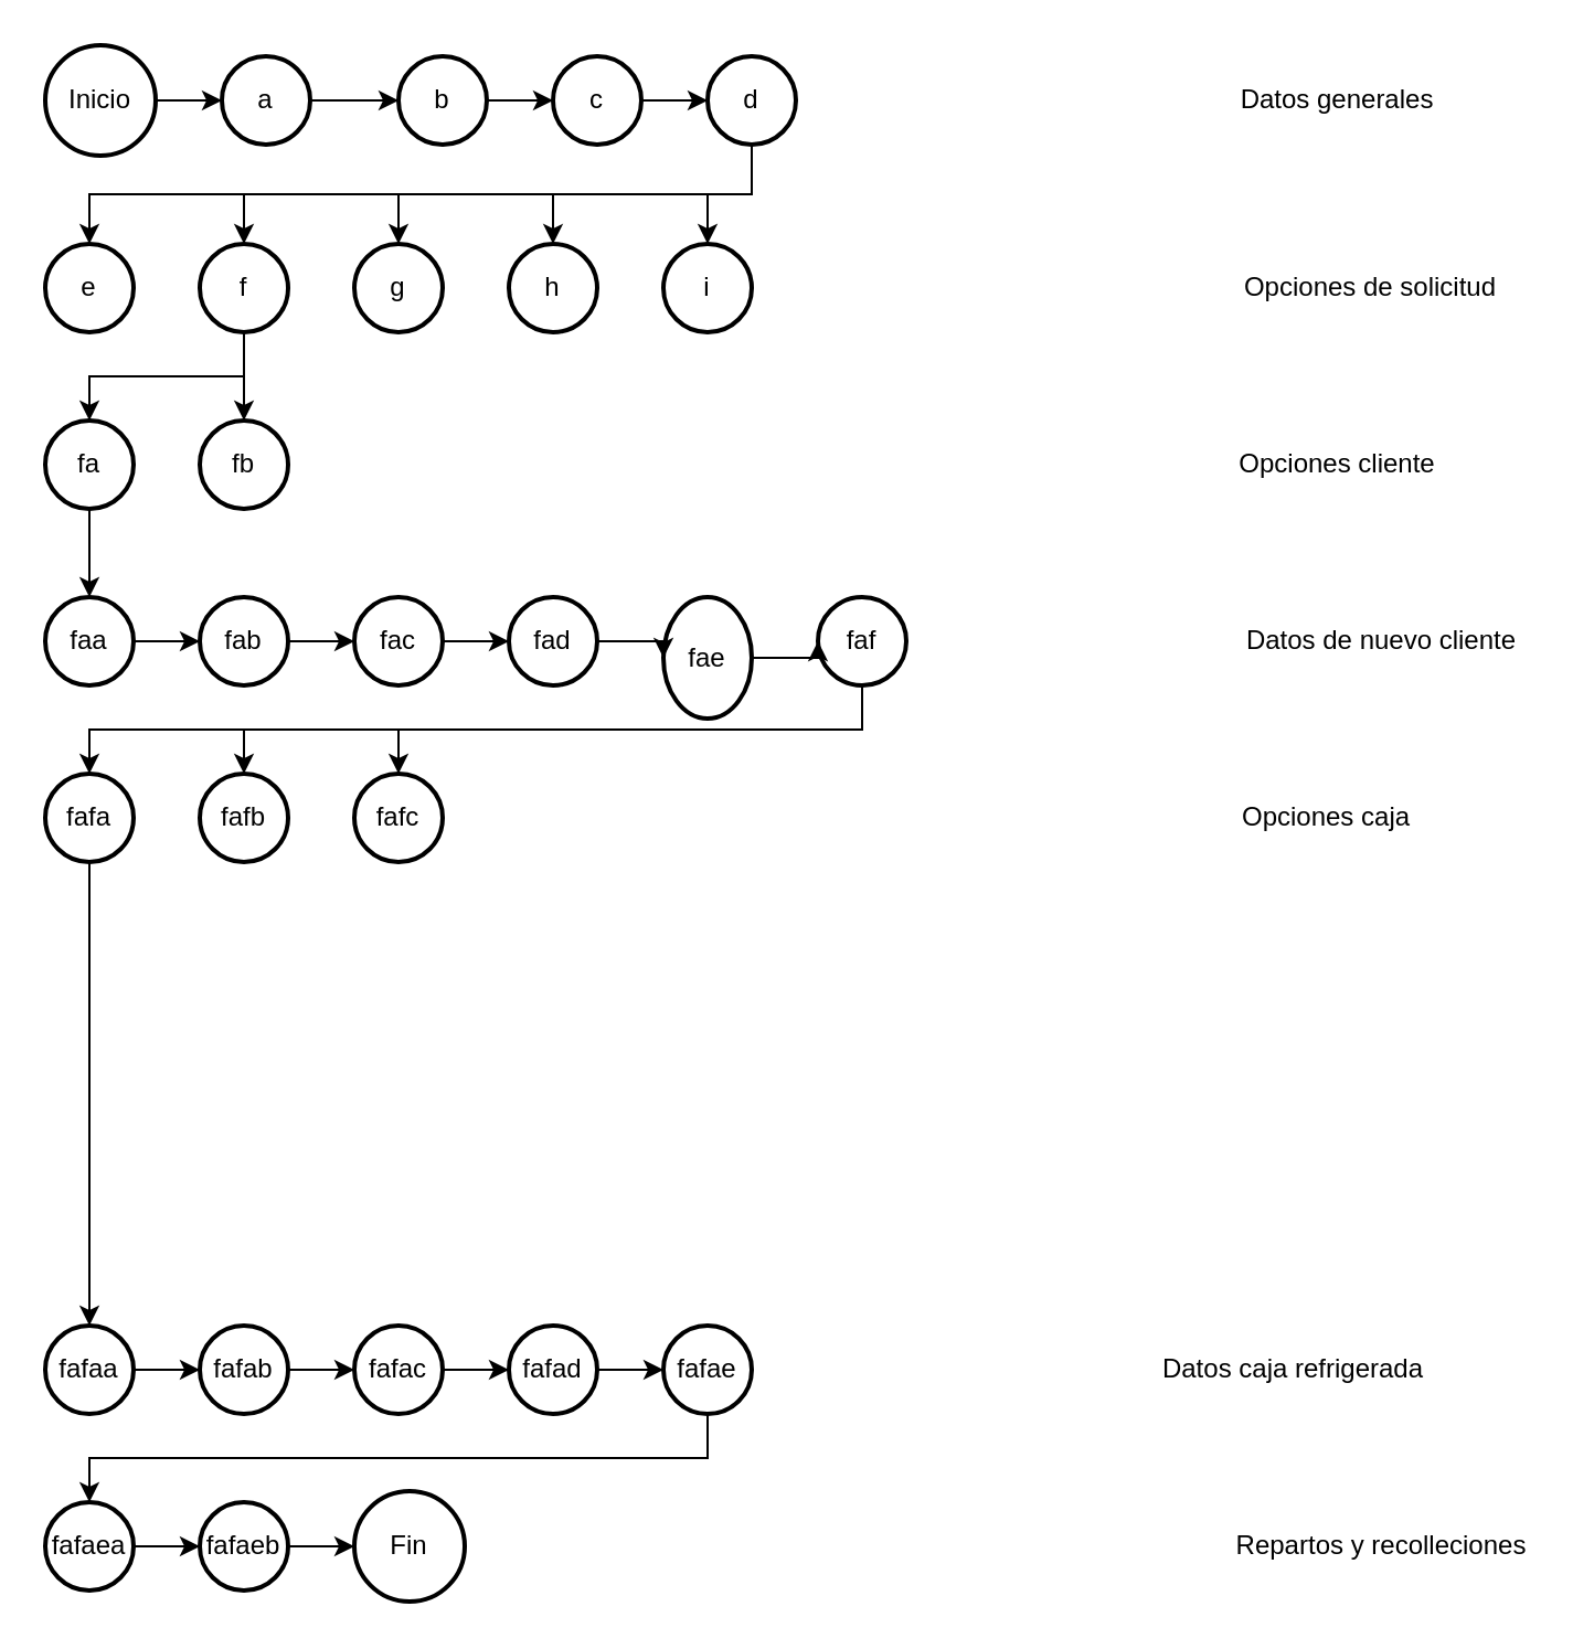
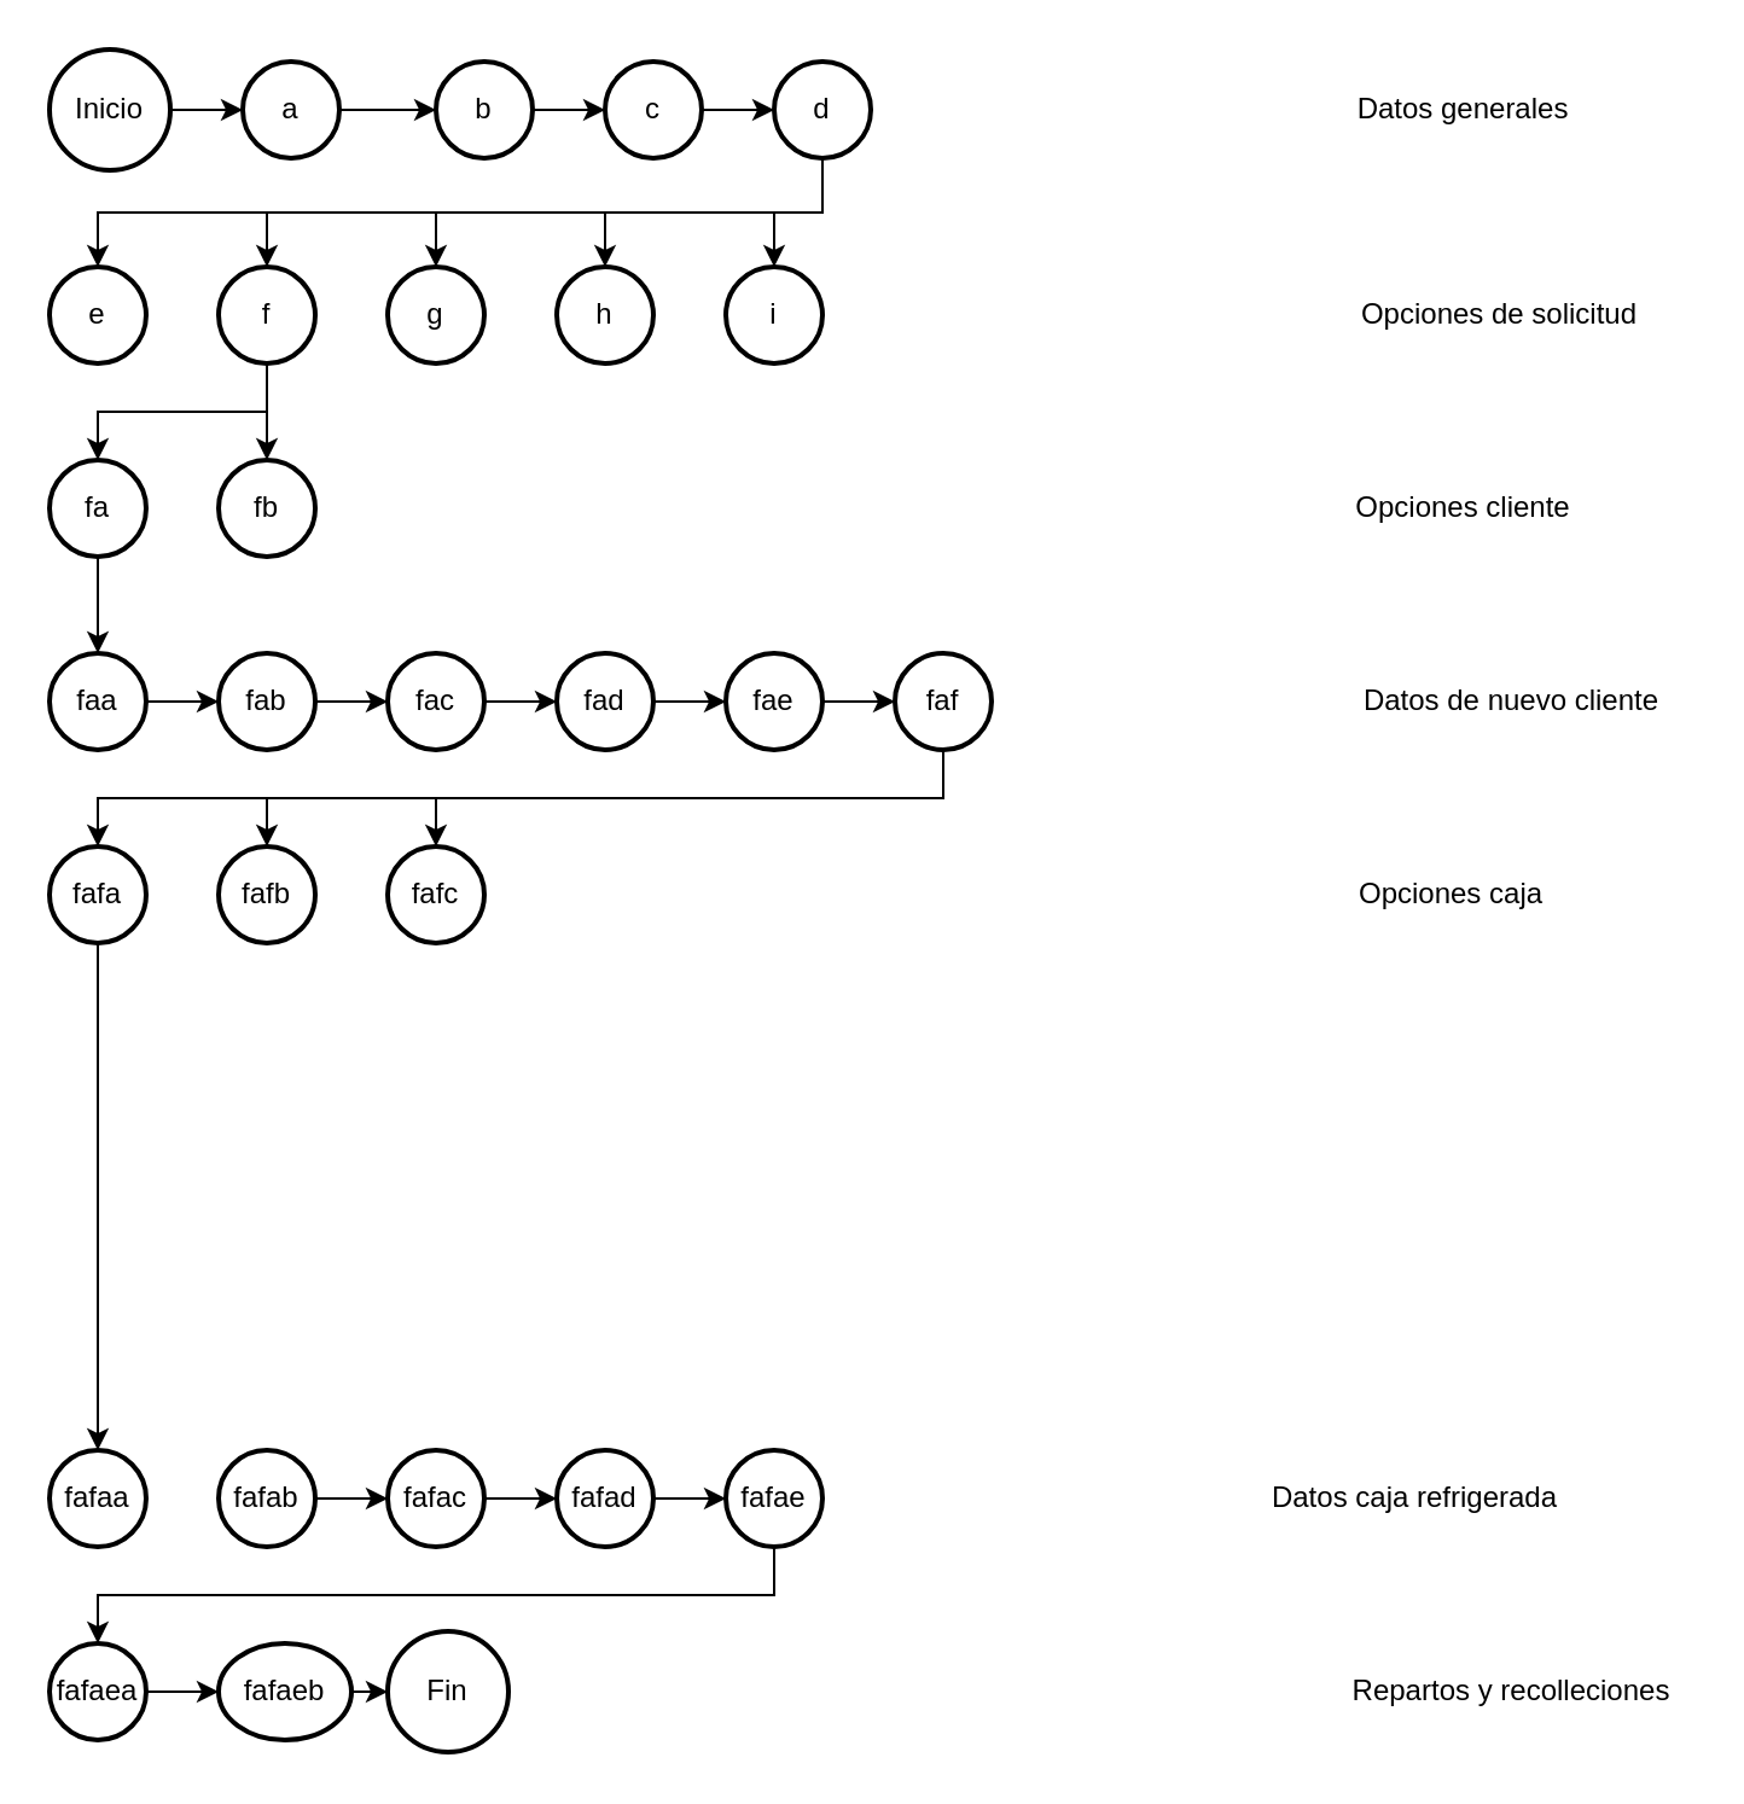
  <mxCell id="0" />
  <mxCell id="1" parent="0" />
  <mxCell id="2" value="Inicio" style="strokeWidth=2;html=1;shape=mxgraph.flowchart.start_2;whiteSpace=wrap;" vertex="1" parent="1"><mxGeometry x="20" y="20" width="50" height="50" as="geometry" /></mxCell>
  <mxCell id="3" value="a" style="strokeWidth=2;html=1;shape=mxgraph.flowchart.start_2;whiteSpace=wrap;" vertex="1" parent="1"><mxGeometry x="100" y="25" width="40" height="40" as="geometry" /></mxCell>
  <mxCell id="4" value="b" style="strokeWidth=2;html=1;shape=mxgraph.flowchart.start_2;whiteSpace=wrap;" vertex="1" parent="1"><mxGeometry x="180" y="25" width="40" height="40" as="geometry" /></mxCell>
  <mxCell id="5" value="c" style="strokeWidth=2;html=1;shape=mxgraph.flowchart.start_2;whiteSpace=wrap;" vertex="1" parent="1"><mxGeometry x="250" y="25" width="40" height="40" as="geometry" /></mxCell>
  <mxCell id="6" value="d" style="strokeWidth=2;html=1;shape=mxgraph.flowchart.start_2;whiteSpace=wrap;" vertex="1" parent="1"><mxGeometry x="320" y="25" width="40" height="40" as="geometry" /></mxCell>
  <mxCell id="7" style="edgeStyle=orthogonalEdgeStyle;rounded=0;orthogonalLoop=1;jettySize=auto;html=1;exitX=1;exitY=0.5;exitDx=0;exitDy=0;exitPerimeter=0;entryX=0;entryY=0.5;entryDx=0;entryDy=0;entryPerimeter=0;" edge="1" parent="1" source="2" target="3"><mxGeometry relative="1" as="geometry" /></mxCell>
  <mxCell id="8" style="edgeStyle=orthogonalEdgeStyle;rounded=0;orthogonalLoop=1;jettySize=auto;html=1;exitX=1;exitY=0.5;exitDx=0;exitDy=0;exitPerimeter=0;entryX=0;entryY=0.5;entryDx=0;entryDy=0;entryPerimeter=0;" edge="1" parent="1" source="3" target="4"><mxGeometry relative="1" as="geometry" /></mxCell>
  <mxCell id="9" style="edgeStyle=orthogonalEdgeStyle;rounded=0;orthogonalLoop=1;jettySize=auto;html=1;exitX=1;exitY=0.5;exitDx=0;exitDy=0;exitPerimeter=0;entryX=0;entryY=0.5;entryDx=0;entryDy=0;entryPerimeter=0;" edge="1" parent="1" source="4" target="5"><mxGeometry relative="1" as="geometry" /></mxCell>
  <mxCell id="10" style="edgeStyle=orthogonalEdgeStyle;rounded=0;orthogonalLoop=1;jettySize=auto;html=1;exitX=1;exitY=0.5;exitDx=0;exitDy=0;exitPerimeter=0;entryX=0;entryY=0.5;entryDx=0;entryDy=0;entryPerimeter=0;" edge="1" parent="1" source="5" target="6"><mxGeometry relative="1" as="geometry" /></mxCell>
  <mxCell id="11" value="e" style="strokeWidth=2;html=1;shape=mxgraph.flowchart.start_2;whiteSpace=wrap;" vertex="1" parent="1"><mxGeometry x="20" y="110" width="40" height="40" as="geometry" /></mxCell>
  <mxCell id="12" value="f" style="strokeWidth=2;html=1;shape=mxgraph.flowchart.start_2;whiteSpace=wrap;" vertex="1" parent="1"><mxGeometry x="90" y="110" width="40" height="40" as="geometry" /></mxCell>
  <mxCell id="13" value="g" style="strokeWidth=2;html=1;shape=mxgraph.flowchart.start_2;whiteSpace=wrap;" vertex="1" parent="1"><mxGeometry x="160" y="110" width="40" height="40" as="geometry" /></mxCell>
  <mxCell id="14" value="h" style="strokeWidth=2;html=1;shape=mxgraph.flowchart.start_2;whiteSpace=wrap;" vertex="1" parent="1"><mxGeometry x="230" y="110" width="40" height="40" as="geometry" /></mxCell>
  <mxCell id="15" value="i" style="strokeWidth=2;html=1;shape=mxgraph.flowchart.start_2;whiteSpace=wrap;" vertex="1" parent="1"><mxGeometry x="300" y="110" width="40" height="40" as="geometry" /></mxCell>
  <mxCell id="16" style="edgeStyle=orthogonalEdgeStyle;rounded=0;orthogonalLoop=1;jettySize=auto;html=1;exitX=0.5;exitY=1;exitDx=0;exitDy=0;exitPerimeter=0;entryX=0.5;entryY=0;entryDx=0;entryDy=0;entryPerimeter=0;" edge="1" parent="1" source="6" target="11"><mxGeometry relative="1" as="geometry" /></mxCell>
  <mxCell id="17" style="edgeStyle=orthogonalEdgeStyle;rounded=0;orthogonalLoop=1;jettySize=auto;html=1;exitX=0.5;exitY=1;exitDx=0;exitDy=0;exitPerimeter=0;entryX=0.5;entryY=0;entryDx=0;entryDy=0;entryPerimeter=0;" edge="1" parent="1" source="6" target="12"><mxGeometry relative="1" as="geometry" /></mxCell>
  <mxCell id="18" style="edgeStyle=orthogonalEdgeStyle;rounded=0;orthogonalLoop=1;jettySize=auto;html=1;exitX=0.5;exitY=1;exitDx=0;exitDy=0;exitPerimeter=0;entryX=0.5;entryY=0;entryDx=0;entryDy=0;entryPerimeter=0;" edge="1" parent="1" source="6" target="13"><mxGeometry relative="1" as="geometry" /></mxCell>
  <mxCell id="19" style="edgeStyle=orthogonalEdgeStyle;rounded=0;orthogonalLoop=1;jettySize=auto;html=1;exitX=0.5;exitY=1;exitDx=0;exitDy=0;exitPerimeter=0;entryX=0.5;entryY=0;entryDx=0;entryDy=0;entryPerimeter=0;" edge="1" parent="1" source="6" target="14"><mxGeometry relative="1" as="geometry" /></mxCell>
  <mxCell id="20" style="edgeStyle=orthogonalEdgeStyle;rounded=0;orthogonalLoop=1;jettySize=auto;html=1;exitX=0.5;exitY=1;exitDx=0;exitDy=0;exitPerimeter=0;entryX=0.5;entryY=0;entryDx=0;entryDy=0;entryPerimeter=0;" edge="1" parent="1" source="6" target="15"><mxGeometry relative="1" as="geometry" /></mxCell>
  <mxCell id="21" value="fa" style="strokeWidth=2;html=1;shape=mxgraph.flowchart.start_2;whiteSpace=wrap;" vertex="1" parent="1"><mxGeometry x="20" y="190" width="40" height="40" as="geometry" /></mxCell>
  <mxCell id="22" value="fb" style="strokeWidth=2;html=1;shape=mxgraph.flowchart.start_2;whiteSpace=wrap;" vertex="1" parent="1"><mxGeometry x="90" y="190" width="40" height="40" as="geometry" /></mxCell>
  <mxCell id="23" value="Datos generales" style="text;html=1;align=center;verticalAlign=middle;resizable=0;points=[];autosize=1;strokeColor=none;fillColor=none;" vertex="1" parent="1"><mxGeometry x="550" y="30" width="110" height="30" as="geometry" /></mxCell>
  <mxCell id="24" value="Opciones de solicitud" style="text;html=1;align=center;verticalAlign=middle;resizable=0;points=[];autosize=1;strokeColor=none;fillColor=none;" vertex="1" parent="1"><mxGeometry x="550" y="115" width="140" height="30" as="geometry" /></mxCell>
  <mxCell id="25" value="Opciones cliente" style="text;html=1;align=center;verticalAlign=middle;resizable=0;points=[];autosize=1;strokeColor=none;fillColor=none;" vertex="1" parent="1"><mxGeometry x="550" y="195" width="110" height="30" as="geometry" /></mxCell>
  <mxCell id="26" style="edgeStyle=orthogonalEdgeStyle;rounded=0;orthogonalLoop=1;jettySize=auto;html=1;exitX=0.5;exitY=1;exitDx=0;exitDy=0;exitPerimeter=0;entryX=0.5;entryY=0;entryDx=0;entryDy=0;entryPerimeter=0;" edge="1" parent="1" source="12" target="21"><mxGeometry relative="1" as="geometry"><Array as="points"><mxPoint x="110" y="170" /><mxPoint x="40" y="170" /></Array></mxGeometry></mxCell>
  <mxCell id="27" style="edgeStyle=orthogonalEdgeStyle;rounded=0;orthogonalLoop=1;jettySize=auto;html=1;exitX=0.5;exitY=1;exitDx=0;exitDy=0;exitPerimeter=0;entryX=0.5;entryY=0;entryDx=0;entryDy=0;entryPerimeter=0;" edge="1" parent="1" source="12" target="22"><mxGeometry relative="1" as="geometry" /></mxCell>
  <mxCell id="28" value="faa" style="strokeWidth=2;html=1;shape=mxgraph.flowchart.start_2;whiteSpace=wrap;" vertex="1" parent="1"><mxGeometry x="20" y="270" width="40" height="40" as="geometry" /></mxCell>
  <mxCell id="29" value="fab" style="strokeWidth=2;html=1;shape=mxgraph.flowchart.start_2;whiteSpace=wrap;" vertex="1" parent="1"><mxGeometry x="90" y="270" width="40" height="40" as="geometry" /></mxCell>
  <mxCell id="30" value="fac" style="strokeWidth=2;html=1;shape=mxgraph.flowchart.start_2;whiteSpace=wrap;" vertex="1" parent="1"><mxGeometry x="160" y="270" width="40" height="40" as="geometry" /></mxCell>
  <mxCell id="31" value="fad" style="strokeWidth=2;html=1;shape=mxgraph.flowchart.start_2;whiteSpace=wrap;" vertex="1" parent="1"><mxGeometry x="230" y="270" width="40" height="40" as="geometry" /></mxCell>
- <mxCell id="32" value="fae" style="strokeWidth=2;html=1;shape=mxgraph.flowchart.start_2;whiteSpace=wrap;" vertex="1" parent="1"><mxGeometry x="300" y="270" width="40" height="55" as="geometry" /></mxCell>
+ <mxCell id="32" value="fae" style="strokeWidth=2;html=1;shape=mxgraph.flowchart.start_2;whiteSpace=wrap;" vertex="1" parent="1"><mxGeometry x="300" y="270" width="40" height="40" as="geometry" /></mxCell>
  <mxCell id="33" value="faf" style="strokeWidth=2;html=1;shape=mxgraph.flowchart.start_2;whiteSpace=wrap;" vertex="1" parent="1"><mxGeometry x="370" y="270" width="40" height="40" as="geometry" /></mxCell>
  <mxCell id="34" value="fafa" style="strokeWidth=2;html=1;shape=mxgraph.flowchart.start_2;whiteSpace=wrap;" vertex="1" parent="1"><mxGeometry x="20" y="350" width="40" height="40" as="geometry" /></mxCell>
  <mxCell id="35" value="fafb" style="strokeWidth=2;html=1;shape=mxgraph.flowchart.start_2;whiteSpace=wrap;" vertex="1" parent="1"><mxGeometry x="90" y="350" width="40" height="40" as="geometry" /></mxCell>
  <mxCell id="36" value="fafc" style="strokeWidth=2;html=1;shape=mxgraph.flowchart.start_2;whiteSpace=wrap;" vertex="1" parent="1"><mxGeometry x="160" y="350" width="40" height="40" as="geometry" /></mxCell>
  <mxCell id="37" style="edgeStyle=orthogonalEdgeStyle;rounded=0;orthogonalLoop=1;jettySize=auto;html=1;exitX=0.5;exitY=1;exitDx=0;exitDy=0;exitPerimeter=0;entryX=0.5;entryY=0;entryDx=0;entryDy=0;entryPerimeter=0;" edge="1" parent="1" source="21" target="28"><mxGeometry relative="1" as="geometry" /></mxCell>
  <mxCell id="38" style="edgeStyle=orthogonalEdgeStyle;rounded=0;orthogonalLoop=1;jettySize=auto;html=1;exitX=1;exitY=0.5;exitDx=0;exitDy=0;exitPerimeter=0;entryX=0;entryY=0.5;entryDx=0;entryDy=0;entryPerimeter=0;" edge="1" parent="1" source="28" target="29"><mxGeometry relative="1" as="geometry" /></mxCell>
  <mxCell id="39" style="edgeStyle=orthogonalEdgeStyle;rounded=0;orthogonalLoop=1;jettySize=auto;html=1;exitX=1;exitY=0.5;exitDx=0;exitDy=0;exitPerimeter=0;entryX=0;entryY=0.5;entryDx=0;entryDy=0;entryPerimeter=0;" edge="1" parent="1" source="29" target="30"><mxGeometry relative="1" as="geometry" /></mxCell>
  <mxCell id="40" style="edgeStyle=orthogonalEdgeStyle;rounded=0;orthogonalLoop=1;jettySize=auto;html=1;exitX=1;exitY=0.5;exitDx=0;exitDy=0;exitPerimeter=0;entryX=0;entryY=0.5;entryDx=0;entryDy=0;entryPerimeter=0;" edge="1" parent="1" source="30" target="31"><mxGeometry relative="1" as="geometry" /></mxCell>
  <mxCell id="41" style="edgeStyle=orthogonalEdgeStyle;rounded=0;orthogonalLoop=1;jettySize=auto;html=1;exitX=1;exitY=0.5;exitDx=0;exitDy=0;exitPerimeter=0;entryX=0;entryY=0.5;entryDx=0;entryDy=0;entryPerimeter=0;" edge="1" parent="1" source="31" target="32"><mxGeometry relative="1" as="geometry" /></mxCell>
  <mxCell id="42" style="edgeStyle=orthogonalEdgeStyle;rounded=0;orthogonalLoop=1;jettySize=auto;html=1;exitX=1;exitY=0.5;exitDx=0;exitDy=0;exitPerimeter=0;entryX=0;entryY=0.5;entryDx=0;entryDy=0;entryPerimeter=0;" edge="1" parent="1" source="32" target="33"><mxGeometry relative="1" as="geometry" /></mxCell>
  <mxCell id="43" style="edgeStyle=orthogonalEdgeStyle;rounded=0;orthogonalLoop=1;jettySize=auto;html=1;exitX=0.5;exitY=1;exitDx=0;exitDy=0;exitPerimeter=0;entryX=0.5;entryY=0;entryDx=0;entryDy=0;entryPerimeter=0;" edge="1" parent="1" source="33" target="34"><mxGeometry relative="1" as="geometry" /></mxCell>
  <mxCell id="44" style="edgeStyle=orthogonalEdgeStyle;rounded=0;orthogonalLoop=1;jettySize=auto;html=1;exitX=0.5;exitY=1;exitDx=0;exitDy=0;exitPerimeter=0;entryX=0.5;entryY=0;entryDx=0;entryDy=0;entryPerimeter=0;" edge="1" parent="1" source="33" target="35"><mxGeometry relative="1" as="geometry" /></mxCell>
  <mxCell id="45" style="edgeStyle=orthogonalEdgeStyle;rounded=0;orthogonalLoop=1;jettySize=auto;html=1;exitX=0.5;exitY=1;exitDx=0;exitDy=0;exitPerimeter=0;entryX=0.5;entryY=0;entryDx=0;entryDy=0;entryPerimeter=0;" edge="1" parent="1" source="33" target="36"><mxGeometry relative="1" as="geometry" /></mxCell>
  <mxCell id="46" value="Opciones caja" style="text;html=1;align=center;verticalAlign=middle;resizable=0;points=[];autosize=1;strokeColor=none;fillColor=none;" vertex="1" parent="1"><mxGeometry x="550" y="355" width="100" height="30" as="geometry" /></mxCell>
  <mxCell id="47" value="fafaa" style="strokeWidth=2;html=1;shape=mxgraph.flowchart.start_2;whiteSpace=wrap;" vertex="1" parent="1"><mxGeometry x="20" y="600" width="40" height="40" as="geometry" /></mxCell>
  <mxCell id="48" value="fafab" style="strokeWidth=2;html=1;shape=mxgraph.flowchart.start_2;whiteSpace=wrap;" vertex="1" parent="1"><mxGeometry x="90" y="600" width="40" height="40" as="geometry" /></mxCell>
  <mxCell id="49" value="fafac" style="strokeWidth=2;html=1;shape=mxgraph.flowchart.start_2;whiteSpace=wrap;" vertex="1" parent="1"><mxGeometry x="160" y="600" width="40" height="40" as="geometry" /></mxCell>
  <mxCell id="50" value="fafad" style="strokeWidth=2;html=1;shape=mxgraph.flowchart.start_2;whiteSpace=wrap;" vertex="1" parent="1"><mxGeometry x="230" y="600" width="40" height="40" as="geometry" /></mxCell>
  <mxCell id="51" value="fafae" style="strokeWidth=2;html=1;shape=mxgraph.flowchart.start_2;whiteSpace=wrap;" vertex="1" parent="1"><mxGeometry x="300" y="600" width="40" height="40" as="geometry" /></mxCell>
  <mxCell id="52" value="Datos de nuevo cliente" style="text;html=1;align=center;verticalAlign=middle;resizable=0;points=[];autosize=1;strokeColor=none;fillColor=none;" vertex="1" parent="1"><mxGeometry x="550" y="275" width="150" height="30" as="geometry" /></mxCell>
  <mxCell id="53" style="edgeStyle=orthogonalEdgeStyle;rounded=0;orthogonalLoop=1;jettySize=auto;html=1;exitX=0.5;exitY=1;exitDx=0;exitDy=0;exitPerimeter=0;entryX=0.5;entryY=0;entryDx=0;entryDy=0;entryPerimeter=0;" edge="1" parent="1" source="34" target="47"><mxGeometry relative="1" as="geometry" /></mxCell>
- <mxCell id="54" style="edgeStyle=orthogonalEdgeStyle;rounded=0;orthogonalLoop=1;jettySize=auto;html=1;exitX=1;exitY=0.5;exitDx=0;exitDy=0;exitPerimeter=0;entryX=0;entryY=0.5;entryDx=0;entryDy=0;entryPerimeter=0;" edge="1" parent="1" source="47" target="48"><mxGeometry relative="1" as="geometry" /></mxCell>
  <mxCell id="55" style="edgeStyle=orthogonalEdgeStyle;rounded=0;orthogonalLoop=1;jettySize=auto;html=1;exitX=1;exitY=0.5;exitDx=0;exitDy=0;exitPerimeter=0;entryX=0;entryY=0.5;entryDx=0;entryDy=0;entryPerimeter=0;" edge="1" parent="1" source="48" target="49"><mxGeometry relative="1" as="geometry" /></mxCell>
  <mxCell id="56" style="edgeStyle=orthogonalEdgeStyle;rounded=0;orthogonalLoop=1;jettySize=auto;html=1;exitX=1;exitY=0.5;exitDx=0;exitDy=0;exitPerimeter=0;entryX=0;entryY=0.5;entryDx=0;entryDy=0;entryPerimeter=0;" edge="1" parent="1" source="49" target="50"><mxGeometry relative="1" as="geometry" /></mxCell>
  <mxCell id="57" style="edgeStyle=orthogonalEdgeStyle;rounded=0;orthogonalLoop=1;jettySize=auto;html=1;exitX=1;exitY=0.5;exitDx=0;exitDy=0;exitPerimeter=0;entryX=0;entryY=0.5;entryDx=0;entryDy=0;entryPerimeter=0;" edge="1" parent="1" source="50" target="51"><mxGeometry relative="1" as="geometry" /></mxCell>
  <mxCell id="58" value="fafaea" style="strokeWidth=2;html=1;shape=mxgraph.flowchart.start_2;whiteSpace=wrap;" vertex="1" parent="1"><mxGeometry x="20" y="680" width="40" height="40" as="geometry" /></mxCell>
- <mxCell id="59" value="fafaeb" style="strokeWidth=2;html=1;shape=mxgraph.flowchart.start_2;whiteSpace=wrap;" vertex="1" parent="1"><mxGeometry x="90" y="680" width="40" height="40" as="geometry" /></mxCell>
+ <mxCell id="59" value="fafaeb" style="strokeWidth=2;html=1;shape=mxgraph.flowchart.start_2;whiteSpace=wrap;" vertex="1" parent="1"><mxGeometry x="90" y="680" width="55" height="40" as="geometry" /></mxCell>
  <mxCell id="60" style="edgeStyle=orthogonalEdgeStyle;rounded=0;orthogonalLoop=1;jettySize=auto;html=1;exitX=0.5;exitY=1;exitDx=0;exitDy=0;exitPerimeter=0;entryX=0.5;entryY=0;entryDx=0;entryDy=0;entryPerimeter=0;" edge="1" parent="1" source="51" target="58"><mxGeometry relative="1" as="geometry" /></mxCell>
  <mxCell id="61" value="Datos caja refrigerada" style="text;html=1;align=center;verticalAlign=middle;resizable=0;points=[];autosize=1;strokeColor=none;fillColor=none;" vertex="1" parent="1"><mxGeometry x="515" y="605" width="140" height="30" as="geometry" /></mxCell>
  <mxCell id="62" style="edgeStyle=orthogonalEdgeStyle;rounded=0;orthogonalLoop=1;jettySize=auto;html=1;exitX=1;exitY=0.5;exitDx=0;exitDy=0;exitPerimeter=0;entryX=0;entryY=0.5;entryDx=0;entryDy=0;entryPerimeter=0;" edge="1" parent="1" source="58" target="59"><mxGeometry relative="1" as="geometry" /></mxCell>
  <mxCell id="63" value="Fin" style="strokeWidth=2;html=1;shape=mxgraph.flowchart.start_2;whiteSpace=wrap;" vertex="1" parent="1"><mxGeometry x="160" y="675" width="50" height="50" as="geometry" /></mxCell>
  <mxCell id="64" style="edgeStyle=orthogonalEdgeStyle;rounded=0;orthogonalLoop=1;jettySize=auto;html=1;exitX=1;exitY=0.5;exitDx=0;exitDy=0;exitPerimeter=0;entryX=0;entryY=0.5;entryDx=0;entryDy=0;entryPerimeter=0;" edge="1" parent="1" source="59" target="63"><mxGeometry relative="1" as="geometry" /></mxCell>
  <mxCell id="65" value="Repartos y recolleciones" style="text;html=1;align=center;verticalAlign=middle;resizable=0;points=[];autosize=1;strokeColor=none;fillColor=none;" vertex="1" parent="1"><mxGeometry x="550" y="685" width="150" height="30" as="geometry" /></mxCell>
